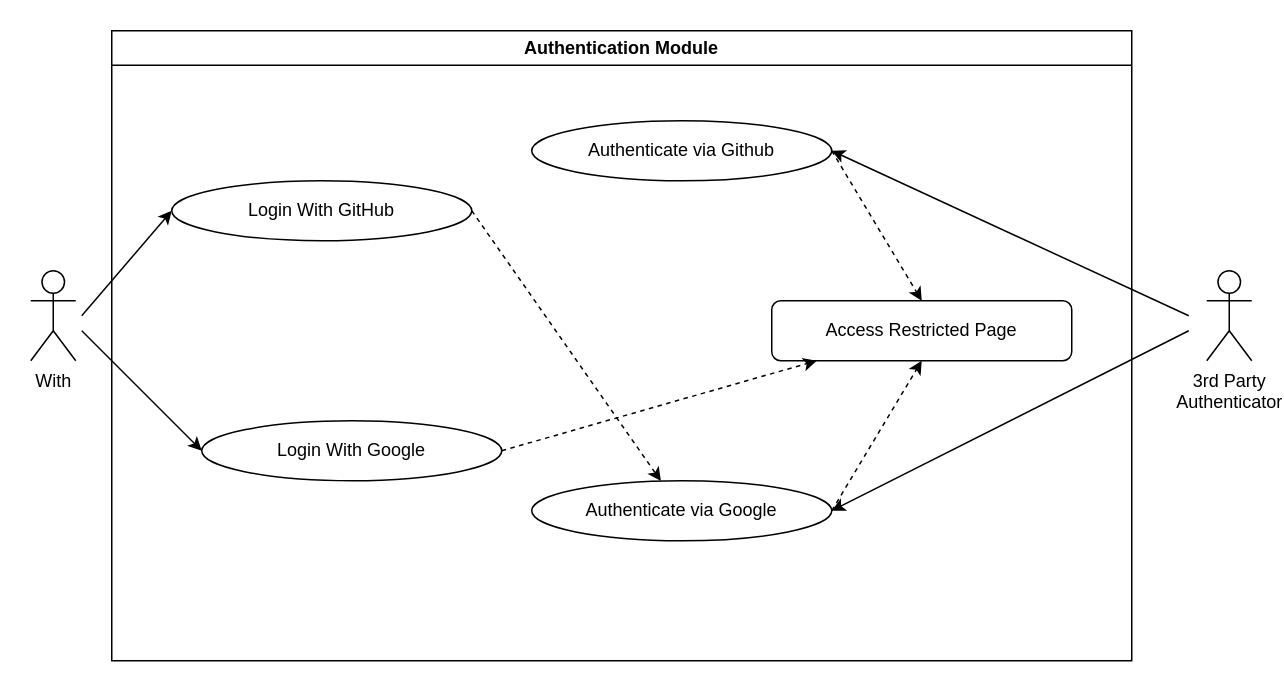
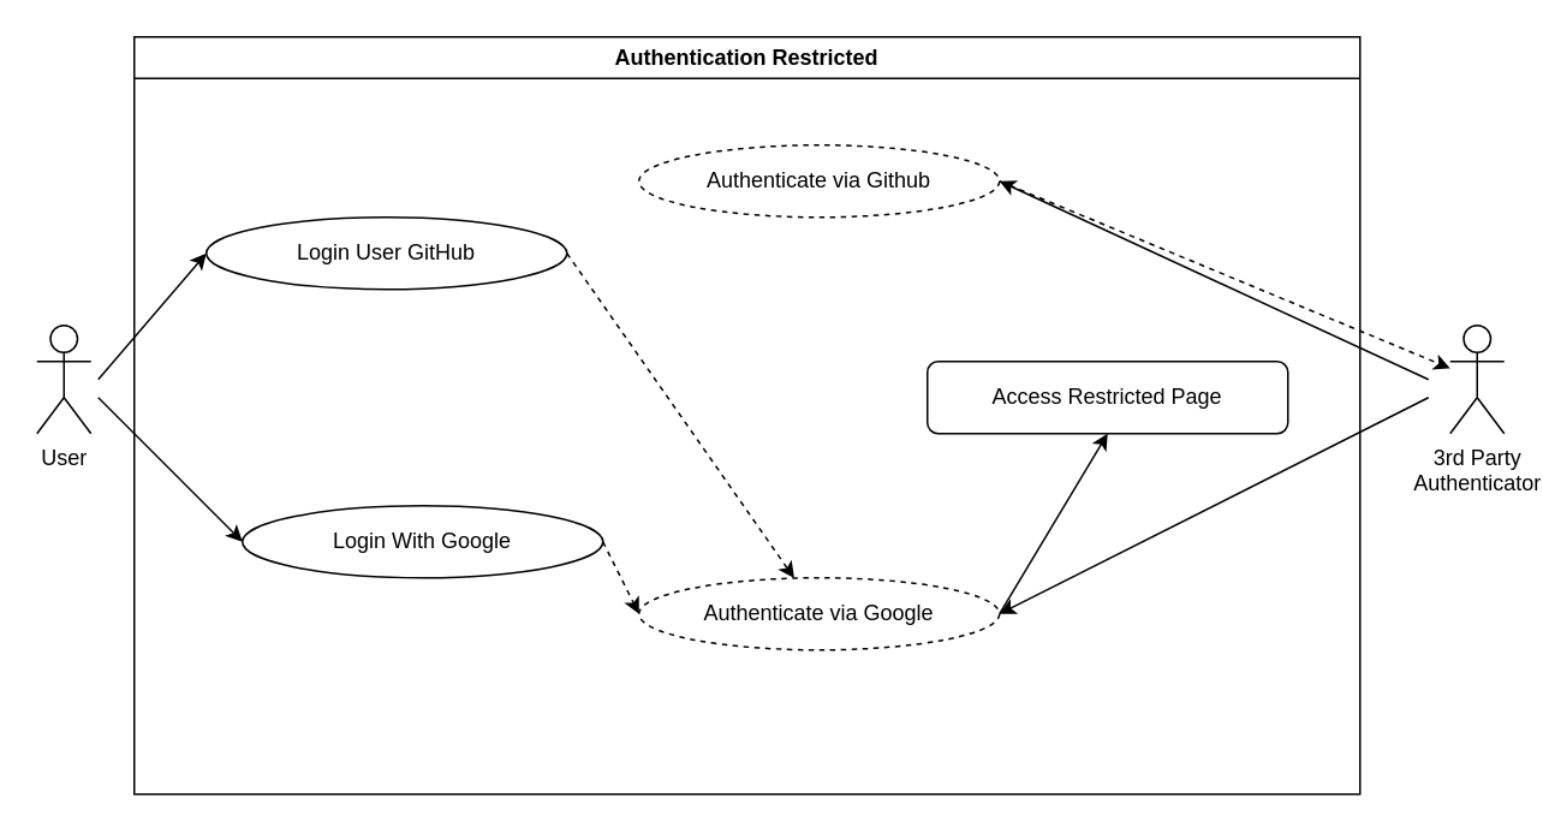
  <mxCell id="0" />
  <mxCell id="1" parent="0" />
- <mxCell id="2" value="Authentication Module" style="swimlane;whiteSpace=wrap;html=1;" parent="1" vertex="1"><mxGeometry x="74" y="20" width="680" height="420" as="geometry" /></mxCell>
- <mxCell id="3" value="Login With GitHub" style="ellipse;whiteSpace=wrap;html=1;" parent="2" vertex="1"><mxGeometry x="40" y="100" width="200" height="40" as="geometry" /></mxCell>
+ <mxCell id="2" value="Authentication Restricted" style="swimlane;whiteSpace=wrap;html=1;" parent="1" vertex="1"><mxGeometry x="74" y="20" width="680" height="420" as="geometry" /></mxCell>
+ <mxCell id="3" value="Login User GitHub" style="ellipse;whiteSpace=wrap;html=1;" parent="2" vertex="1"><mxGeometry x="40" y="100" width="200" height="40" as="geometry" /></mxCell>
  <mxCell id="4" value="Login With Google" style="ellipse;whiteSpace=wrap;html=1;" parent="2" vertex="1"><mxGeometry x="60" y="260" width="200" height="40" as="geometry" /></mxCell>
- <mxCell id="5" value="Authenticate via Github" style="ellipse;whiteSpace=wrap;html=1;" parent="2" vertex="1"><mxGeometry x="280" y="60" width="200" height="40" as="geometry" /></mxCell>
- <mxCell id="6" value="Authenticate via Google" style="ellipse;whiteSpace=wrap;html=1;" parent="2" vertex="1"><mxGeometry x="280" y="300" width="200" height="40" as="geometry" /></mxCell>
+ <mxCell id="5" value="Authenticate via Github" style="ellipse;whiteSpace=wrap;html=1;dashed=1;" parent="2" vertex="1"><mxGeometry x="280" y="60" width="200" height="40" as="geometry" /></mxCell>
+ <mxCell id="6" value="Authenticate via Google" style="ellipse;whiteSpace=wrap;html=1;dashed=1;" parent="2" vertex="1"><mxGeometry x="280" y="300" width="200" height="40" as="geometry" /></mxCell>
  <mxCell id="7" value="Access Restricted Page" style="whiteSpace=wrap;html=1;rounded=1;" parent="2" vertex="1"><mxGeometry x="440" y="180" width="200" height="40" as="geometry" /></mxCell>
  <mxCell id="8" value="" style="endArrow=classic;html=1;rounded=0;entryX=0;entryY=0.5;entryDx=0;entryDy=0;" parent="2" target="3" edge="1"><mxGeometry width="50" height="50" relative="1" as="geometry"><mxPoint x="-20" y="190" as="sourcePoint" /><mxPoint x="30" y="150" as="targetPoint" /></mxGeometry></mxCell>
  <mxCell id="9" value="" style="endArrow=classic;html=1;rounded=0;exitX=1;exitY=0.5;exitDx=0;exitDy=0;dashed=1;" parent="2" source="3" target="6" edge="1"><mxGeometry width="50" height="50" relative="1" as="geometry"><mxPoint x="230" y="190" as="sourcePoint" /><mxPoint x="280" y="140" as="targetPoint" /></mxGeometry></mxCell>
- <mxCell id="10" value="" style="endArrow=classic;html=1;rounded=0;exitX=1;exitY=0.5;exitDx=0;exitDy=0;dashed=1;" parent="2" source="4" target="7" edge="1"><mxGeometry width="50" height="50" relative="1" as="geometry"><mxPoint x="300" y="300" as="sourcePoint" /><mxPoint x="350" y="250" as="targetPoint" /></mxGeometry></mxCell>
- <mxCell id="11" value="" style="endArrow=classic;html=1;rounded=0;exitX=1;exitY=0.5;exitDx=0;exitDy=0;entryX=0.5;entryY=0;entryDx=0;entryDy=0;dashed=1;" parent="2" source="5" target="7" edge="1"><mxGeometry width="50" height="50" relative="1" as="geometry"><mxPoint x="380" y="200" as="sourcePoint" /><mxPoint x="430" y="150" as="targetPoint" /></mxGeometry></mxCell>
- <mxCell id="12" value="" style="endArrow=classic;html=1;rounded=0;exitX=1;exitY=0.5;exitDx=0;exitDy=0;entryX=0.5;entryY=1;entryDx=0;entryDy=0;dashed=1;" parent="2" source="6" target="7" edge="1"><mxGeometry width="50" height="50" relative="1" as="geometry"><mxPoint x="390" y="290" as="sourcePoint" /><mxPoint x="440" y="240" as="targetPoint" /></mxGeometry></mxCell>
- <mxCell id="13" value="With" style="shape=umlActor;verticalLabelPosition=bottom;verticalAlign=top;html=1;outlineConnect=0;" parent="1" vertex="1"><mxGeometry x="20" y="180" width="30" height="60" as="geometry" /></mxCell>
+ <mxCell id="10" value="" style="endArrow=classic;html=1;rounded=0;exitX=1;exitY=0.5;exitDx=0;exitDy=0;entryX=0;entryY=0.5;entryDx=0;entryDy=0;dashed=1;" parent="2" source="4" target="6" edge="1"><mxGeometry width="50" height="50" relative="1" as="geometry"><mxPoint x="300" y="300" as="sourcePoint" /><mxPoint x="350" y="250" as="targetPoint" /></mxGeometry></mxCell>
+ <mxCell id="11" value="" style="endArrow=classic;html=1;rounded=0;exitX=1;exitY=0.5;exitDx=0;exitDy=0;dashed=1;" parent="2" source="5" target="15" edge="1"><mxGeometry width="50" height="50" relative="1" as="geometry"><mxPoint x="380" y="200" as="sourcePoint" /><mxPoint x="430" y="150" as="targetPoint" /></mxGeometry></mxCell>
+ <mxCell id="12" value="" style="endArrow=classic;html=1;rounded=0;exitX=1;exitY=0.5;exitDx=0;exitDy=0;entryX=0.5;entryY=1;entryDx=0;entryDy=0;dashed=0;" parent="2" source="6" target="7" edge="1"><mxGeometry width="50" height="50" relative="1" as="geometry"><mxPoint x="390" y="290" as="sourcePoint" /><mxPoint x="440" y="240" as="targetPoint" /></mxGeometry></mxCell>
+ <mxCell id="13" value="User" style="shape=umlActor;verticalLabelPosition=bottom;verticalAlign=top;html=1;outlineConnect=0;" parent="1" vertex="1"><mxGeometry x="20" y="180" width="30" height="60" as="geometry" /></mxCell>
  <mxCell id="14" value="" style="endArrow=classic;html=1;rounded=0;entryX=0;entryY=0.5;entryDx=0;entryDy=0;" parent="1" target="4" edge="1"><mxGeometry width="50" height="50" relative="1" as="geometry"><mxPoint x="54" y="220" as="sourcePoint" /><mxPoint x="164" y="200" as="targetPoint" /></mxGeometry></mxCell>
  <mxCell id="15" value="3rd Party &lt;br&gt;Authenticator" style="shape=umlActor;verticalLabelPosition=bottom;verticalAlign=top;html=1;outlineConnect=0;" vertex="1" parent="1"><mxGeometry x="804" y="180" width="30" height="60" as="geometry" /></mxCell>
  <mxCell id="16" value="" style="endArrow=classic;html=1;rounded=0;entryX=1;entryY=0.5;entryDx=0;entryDy=0;" edge="1" parent="1" target="5"><mxGeometry width="50" height="50" relative="1" as="geometry"><mxPoint x="792" y="210" as="sourcePoint" /><mxPoint x="852" y="140" as="targetPoint" /></mxGeometry></mxCell>
  <mxCell id="17" value="" style="endArrow=classic;html=1;rounded=0;entryX=1;entryY=0.5;entryDx=0;entryDy=0;" edge="1" parent="1" target="6"><mxGeometry width="50" height="50" relative="1" as="geometry"><mxPoint x="792" y="220" as="sourcePoint" /><mxPoint x="852" y="300" as="targetPoint" /></mxGeometry></mxCell>
